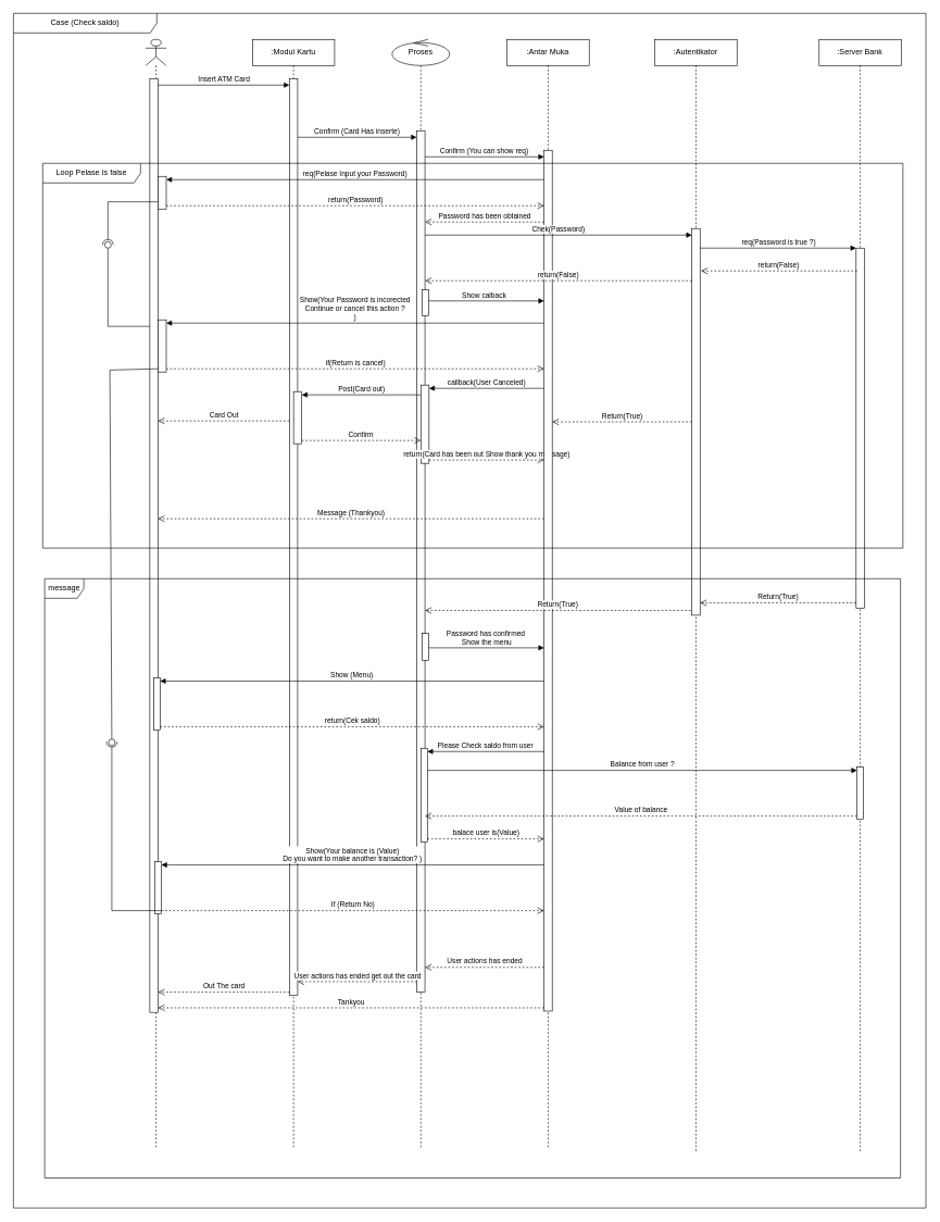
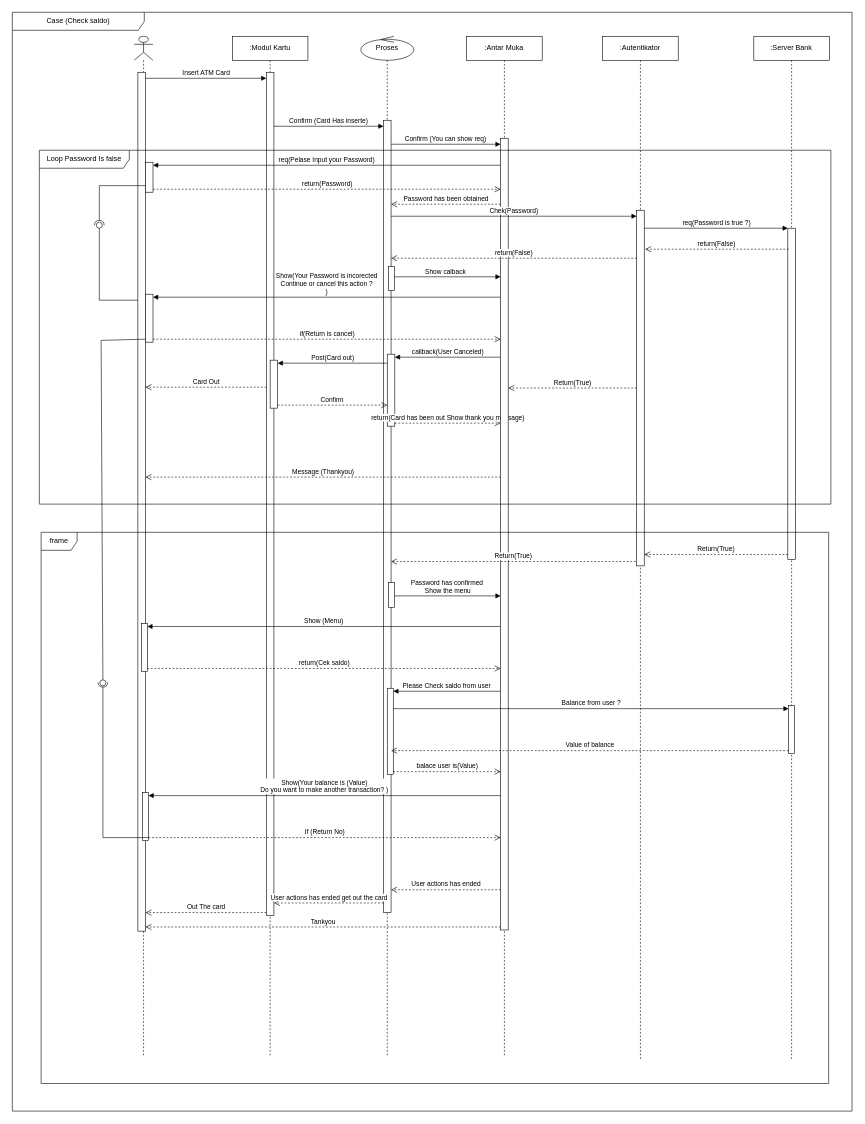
  <mxCell id="0" />
  <mxCell id="1" parent="0" />
  <mxCell id="2" value="" style="group" vertex="1" connectable="0" parent="1"><mxGeometry x="160" y="20" width="1260" height="1832" as="geometry" /></mxCell>
  <mxCell id="3" value="" style="shape=umlLifeline;perimeter=lifelinePerimeter;whiteSpace=wrap;html=1;container=1;dropTarget=0;collapsible=0;recursiveResize=0;outlineConnect=0;portConstraint=eastwest;newEdgeStyle={&quot;curved&quot;:0,&quot;rounded&quot;:0};participant=umlActor;" vertex="1" parent="2"><mxGeometry x="63" y="40" width="31.5" height="1700" as="geometry" /></mxCell>
  <mxCell id="4" value="" style="html=1;points=[[0,0,0,0,5],[0,1,0,0,-5],[1,0,0,0,5],[1,1,0,0,-5]];perimeter=orthogonalPerimeter;outlineConnect=0;targetShapes=umlLifeline;portConstraint=eastwest;newEdgeStyle={&quot;curved&quot;:0,&quot;rounded&quot;:0};" vertex="1" parent="3"><mxGeometry x="6.3" y="60" width="12.6" height="1432" as="geometry" /></mxCell>
  <mxCell id="5" value="" style="html=1;points=[[0,0,0,0,5],[0,1,0,0,-5],[1,0,0,0,5],[1,1,0,0,-5]];perimeter=orthogonalPerimeter;outlineConnect=0;targetShapes=umlLifeline;portConstraint=eastwest;newEdgeStyle={&quot;curved&quot;:0,&quot;rounded&quot;:0};" vertex="1" parent="3"><mxGeometry x="18.9" y="210" width="12.6" height="50" as="geometry" /></mxCell>
  <mxCell id="6" value="" style="html=1;points=[[0,0,0,0,5],[0,1,0,0,-5],[1,0,0,0,5],[1,1,0,0,-5]];perimeter=orthogonalPerimeter;outlineConnect=0;targetShapes=umlLifeline;portConstraint=eastwest;newEdgeStyle={&quot;curved&quot;:0,&quot;rounded&quot;:0};" vertex="1" parent="3"><mxGeometry x="12" y="979" width="10" height="80" as="geometry" /></mxCell>
  <mxCell id="7" value="" style="html=1;points=[[0,0,0,0,5],[0,1,0,0,-5],[1,0,0,0,5],[1,1,0,0,-5]];perimeter=orthogonalPerimeter;outlineConnect=0;targetShapes=umlLifeline;portConstraint=eastwest;newEdgeStyle={&quot;curved&quot;:0,&quot;rounded&quot;:0};" vertex="1" parent="3"><mxGeometry x="14" y="1261" width="10" height="80" as="geometry" /></mxCell>
  <mxCell id="8" value=":Modul Kartu" style="shape=umlLifeline;perimeter=lifelinePerimeter;whiteSpace=wrap;html=1;container=1;dropTarget=0;collapsible=0;recursiveResize=0;outlineConnect=0;portConstraint=eastwest;newEdgeStyle={&quot;curved&quot;:0,&quot;rounded&quot;:0};" vertex="1" parent="2"><mxGeometry x="226.8" y="40" width="126" height="1699" as="geometry" /></mxCell>
  <mxCell id="9" value="" style="html=1;points=[[0,0,0,0,5],[0,1,0,0,-5],[1,0,0,0,5],[1,1,0,0,-5]];perimeter=orthogonalPerimeter;outlineConnect=0;targetShapes=umlLifeline;portConstraint=eastwest;newEdgeStyle={&quot;curved&quot;:0,&quot;rounded&quot;:0};" vertex="1" parent="8"><mxGeometry x="56.7" y="60" width="12.6" height="1406" as="geometry" /></mxCell>
  <mxCell id="10" value="Proses" style="shape=umlLifeline;perimeter=lifelinePerimeter;whiteSpace=wrap;html=1;container=1;dropTarget=0;collapsible=0;recursiveResize=0;outlineConnect=0;portConstraint=eastwest;newEdgeStyle={&quot;curved&quot;:0,&quot;rounded&quot;:0};participant=umlControl;" vertex="1" parent="2"><mxGeometry x="441" y="40" width="88.2" height="1701" as="geometry" /></mxCell>
  <mxCell id="11" value="" style="html=1;points=[[0,0,0,0,5],[0,1,0,0,-5],[1,0,0,0,5],[1,1,0,0,-5]];perimeter=orthogonalPerimeter;outlineConnect=0;targetShapes=umlLifeline;portConstraint=eastwest;newEdgeStyle={&quot;curved&quot;:0,&quot;rounded&quot;:0};" vertex="1" parent="10"><mxGeometry x="37.8" y="140" width="12.6" height="1321" as="geometry" /></mxCell>
  <mxCell id="12" value="" style="html=1;points=[[0,0,0,0,5],[0,1,0,0,-5],[1,0,0,0,5],[1,1,0,0,-5]];perimeter=orthogonalPerimeter;outlineConnect=0;targetShapes=umlLifeline;portConstraint=eastwest;newEdgeStyle={&quot;curved&quot;:0,&quot;rounded&quot;:0};" vertex="1" parent="10"><mxGeometry x="-359.1" y="430" width="12.6" height="80" as="geometry" /></mxCell>
  <mxCell id="13" value="" style="html=1;points=[[0,0,0,0,5],[0,1,0,0,-5],[1,0,0,0,5],[1,1,0,0,-5]];perimeter=orthogonalPerimeter;outlineConnect=0;targetShapes=umlLifeline;portConstraint=eastwest;newEdgeStyle={&quot;curved&quot;:0,&quot;rounded&quot;:0};" vertex="1" parent="10"><mxGeometry x="-151.2" y="540" width="12.6" height="80" as="geometry" /></mxCell>
  <mxCell id="14" value="" style="html=1;points=[[0,0,0,0,5],[0,1,0,0,-5],[1,0,0,0,5],[1,1,0,0,-5]];perimeter=orthogonalPerimeter;outlineConnect=0;targetShapes=umlLifeline;portConstraint=eastwest;newEdgeStyle={&quot;curved&quot;:0,&quot;rounded&quot;:0};" vertex="1" parent="10"><mxGeometry x="44.1" y="530" width="12.6" height="120" as="geometry" /></mxCell>
  <mxCell id="15" value="Show(Your Password is incorected&lt;br&gt;Continue or cancel this action ?&lt;br&gt;)" style="html=1;verticalAlign=bottom;endArrow=block;curved=0;rounded=0;entryX=1;entryY=0;entryDx=0;entryDy=5;" edge="1" target="12" parent="10"><mxGeometry relative="1" as="geometry"><mxPoint x="233.1" y="435" as="sourcePoint" /></mxGeometry></mxCell>
  <mxCell id="16" value="if(Return is cancel)" style="html=1;verticalAlign=bottom;endArrow=open;dashed=1;endSize=8;curved=0;rounded=0;exitX=1;exitY=1;exitDx=0;exitDy=-5;" edge="1" source="12" parent="10"><mxGeometry relative="1" as="geometry"><mxPoint x="233.1" y="505" as="targetPoint" /></mxGeometry></mxCell>
  <mxCell id="17" value="callback(User Canceled)" style="html=1;verticalAlign=bottom;endArrow=block;curved=0;rounded=0;entryX=1;entryY=0;entryDx=0;entryDy=5;" edge="1" target="14" parent="10"><mxGeometry relative="1" as="geometry"><mxPoint x="233.1" y="535" as="sourcePoint" /></mxGeometry></mxCell>
  <mxCell id="18" value="return(Card has been out Show thank you message)" style="html=1;verticalAlign=bottom;endArrow=open;dashed=1;endSize=8;curved=0;rounded=0;exitX=1;exitY=1;exitDx=0;exitDy=-5;" edge="1" source="14" parent="10"><mxGeometry relative="1" as="geometry"><mxPoint x="233.1" y="645" as="targetPoint" /></mxGeometry></mxCell>
  <mxCell id="19" value="Post(Card out)" style="html=1;verticalAlign=bottom;endArrow=block;curved=0;rounded=0;entryX=1;entryY=0;entryDx=0;entryDy=5;" edge="1" target="13" parent="10" source="14"><mxGeometry relative="1" as="geometry"><mxPoint x="-50.4" y="545" as="sourcePoint" /></mxGeometry></mxCell>
  <mxCell id="20" value="Confirm" style="html=1;verticalAlign=bottom;endArrow=open;dashed=1;endSize=8;curved=0;rounded=0;exitX=1;exitY=1;exitDx=0;exitDy=-5;" edge="1" source="13" parent="10" target="14"><mxGeometry relative="1" as="geometry"><mxPoint x="-50.4" y="615" as="targetPoint" /></mxGeometry></mxCell>
  <mxCell id="21" value="Card Out" style="html=1;verticalAlign=bottom;endArrow=open;dashed=1;endSize=8;curved=0;rounded=0;exitX=0;exitY=1;exitDx=0;exitDy=-5;exitPerimeter=0;" edge="1" parent="10"><mxGeometry relative="1" as="geometry"><mxPoint x="-157.5" y="585" as="sourcePoint" /><mxPoint x="-359.1" y="585" as="targetPoint" /></mxGeometry></mxCell>
  <mxCell id="22" value="Message (Thankyou)" style="html=1;verticalAlign=bottom;endArrow=open;dashed=1;endSize=8;curved=0;rounded=0;entryX=1;entryY=1;entryDx=0;entryDy=-5;entryPerimeter=0;" edge="1" parent="10"><mxGeometry x="0.001" relative="1" as="geometry"><mxPoint x="233.1" y="735" as="sourcePoint" /><mxPoint x="-359.1" y="735" as="targetPoint" /><mxPoint as="offset" /></mxGeometry></mxCell>
  <mxCell id="23" value="" style="html=1;points=[[0,0,0,0,5],[0,1,0,0,-5],[1,0,0,0,5],[1,1,0,0,-5]];perimeter=orthogonalPerimeter;outlineConnect=0;targetShapes=umlLifeline;portConstraint=eastwest;newEdgeStyle={&quot;curved&quot;:0,&quot;rounded&quot;:0};" vertex="1" parent="10"><mxGeometry x="44.1" y="1087" width="10" height="144" as="geometry" /></mxCell>
  <mxCell id="24" value=":Antar Muka" style="shape=umlLifeline;perimeter=lifelinePerimeter;whiteSpace=wrap;html=1;container=1;dropTarget=0;collapsible=0;recursiveResize=0;outlineConnect=0;portConstraint=eastwest;newEdgeStyle={&quot;curved&quot;:0,&quot;rounded&quot;:0};" vertex="1" parent="2"><mxGeometry x="617.4" y="40" width="126" height="1699" as="geometry" /></mxCell>
  <mxCell id="25" value="" style="html=1;points=[[0,0,0,0,5],[0,1,0,0,-5],[1,0,0,0,5],[1,1,0,0,-5]];perimeter=orthogonalPerimeter;outlineConnect=0;targetShapes=umlLifeline;portConstraint=eastwest;newEdgeStyle={&quot;curved&quot;:0,&quot;rounded&quot;:0};" vertex="1" parent="24"><mxGeometry x="56.7" y="170" width="12.6" height="1320" as="geometry" /></mxCell>
  <mxCell id="26" value=":Autentikator" style="shape=umlLifeline;perimeter=lifelinePerimeter;whiteSpace=wrap;html=1;container=1;dropTarget=0;collapsible=0;recursiveResize=0;outlineConnect=0;portConstraint=eastwest;newEdgeStyle={&quot;curved&quot;:0,&quot;rounded&quot;:0};" vertex="1" parent="2"><mxGeometry x="844.2" y="40" width="126" height="1705" as="geometry" /></mxCell>
  <mxCell id="27" value="" style="html=1;points=[[0,0,0,0,5],[0,1,0,0,-5],[1,0,0,0,5],[1,1,0,0,-5]];perimeter=orthogonalPerimeter;outlineConnect=0;targetShapes=umlLifeline;portConstraint=eastwest;newEdgeStyle={&quot;curved&quot;:0,&quot;rounded&quot;:0};" vertex="1" parent="26"><mxGeometry x="56.7" y="290" width="12.6" height="593" as="geometry" /></mxCell>
  <mxCell id="28" value=":Server Bank" style="shape=umlLifeline;perimeter=lifelinePerimeter;whiteSpace=wrap;html=1;container=1;dropTarget=0;collapsible=0;recursiveResize=0;outlineConnect=0;portConstraint=eastwest;newEdgeStyle={&quot;curved&quot;:0,&quot;rounded&quot;:0};" vertex="1" parent="2"><mxGeometry x="1096.2" y="40" width="126" height="1707" as="geometry" /></mxCell>
  <mxCell id="29" value="" style="html=1;points=[[0,0,0,0,5],[0,1,0,0,-5],[1,0,0,0,5],[1,1,0,0,-5]];perimeter=orthogonalPerimeter;outlineConnect=0;targetShapes=umlLifeline;portConstraint=eastwest;newEdgeStyle={&quot;curved&quot;:0,&quot;rounded&quot;:0};" vertex="1" parent="28"><mxGeometry x="56.7" y="320" width="12.6" height="552" as="geometry" /></mxCell>
  <mxCell id="30" value="" style="html=1;points=[[0,0,0,0,5],[0,1,0,0,-5],[1,0,0,0,5],[1,1,0,0,-5]];perimeter=orthogonalPerimeter;outlineConnect=0;targetShapes=umlLifeline;portConstraint=eastwest;newEdgeStyle={&quot;curved&quot;:0,&quot;rounded&quot;:0};" vertex="1" parent="28"><mxGeometry x="58" y="1116" width="10" height="80" as="geometry" /></mxCell>
  <mxCell id="31" value="Insert ATM Card" style="html=1;verticalAlign=bottom;endArrow=block;curved=0;rounded=0;" edge="1" target="9" parent="2" source="4"><mxGeometry relative="1" as="geometry"><mxPoint x="81.9" y="110" as="sourcePoint" /><mxPoint x="283.5" y="110" as="targetPoint" /><Array as="points"><mxPoint x="214.2" y="110" /></Array></mxGeometry></mxCell>
  <mxCell id="32" value="Confirm (Card Has inserte)" style="html=1;verticalAlign=bottom;endArrow=block;curved=0;rounded=0;" edge="1" parent="2"><mxGeometry width="80" relative="1" as="geometry"><mxPoint x="296.1" y="190" as="sourcePoint" /><mxPoint x="478.8" y="190" as="targetPoint" /></mxGeometry></mxCell>
  <mxCell id="33" value="Confirm (You can show req)" style="html=1;verticalAlign=bottom;endArrow=block;curved=0;rounded=0;" edge="1" parent="2"><mxGeometry width="80" relative="1" as="geometry"><mxPoint x="491.4" y="220" as="sourcePoint" /><mxPoint x="674.1" y="220" as="targetPoint" /></mxGeometry></mxCell>
  <mxCell id="34" value="req(Pelase Input your Password)" style="html=1;verticalAlign=bottom;endArrow=block;curved=0;rounded=0;entryX=1;entryY=0;entryDx=0;entryDy=5;" edge="1" target="5" parent="2" source="25"><mxGeometry relative="1" as="geometry"><mxPoint x="182.7" y="205" as="sourcePoint" /></mxGeometry></mxCell>
  <mxCell id="35" value="return(Password)" style="html=1;verticalAlign=bottom;endArrow=open;dashed=1;endSize=8;curved=0;rounded=0;exitX=1;exitY=1;exitDx=0;exitDy=-5;" edge="1" source="5" parent="2" target="25"><mxGeometry relative="1" as="geometry"><mxPoint x="182.7" y="275" as="targetPoint" /></mxGeometry></mxCell>
  <mxCell id="36" value="Chek(Password)" style="html=1;verticalAlign=bottom;endArrow=block;curved=0;rounded=0;" edge="1" parent="2" source="11" target="27"><mxGeometry width="80" relative="1" as="geometry"><mxPoint x="579.6" y="300" as="sourcePoint" /><mxPoint x="680.4" y="300" as="targetPoint" /><Array as="points"><mxPoint x="743.4" y="340" /></Array></mxGeometry></mxCell>
  <mxCell id="37" value="req(Password is true ?)" style="html=1;verticalAlign=bottom;endArrow=block;curved=0;rounded=0;" edge="1" parent="2" target="29"><mxGeometry width="80" relative="1" as="geometry"><mxPoint x="913.5" y="360" as="sourcePoint" /><mxPoint x="1152.9" y="360" as="targetPoint" /></mxGeometry></mxCell>
  <mxCell id="38" value="return(False)" style="html=1;verticalAlign=bottom;endArrow=open;dashed=1;endSize=8;curved=0;rounded=0;" edge="1" parent="2"><mxGeometry relative="1" as="geometry"><mxPoint x="1154.4" y="395" as="sourcePoint" /><mxPoint x="915" y="395" as="targetPoint" /><Array as="points"><mxPoint x="1097.7" y="395" /></Array></mxGeometry></mxCell>
  <mxCell id="39" value="return(False)" style="html=1;verticalAlign=bottom;endArrow=open;dashed=1;endSize=8;curved=0;rounded=0;" edge="1" parent="2" source="27" target="11"><mxGeometry relative="1" as="geometry"><mxPoint x="869.4" y="445" as="sourcePoint" /><mxPoint x="500" y="410" as="targetPoint" /><Array as="points"><mxPoint x="800" y="410" /></Array></mxGeometry></mxCell>
  <mxCell id="40" value="Case (Check saldo)" style="shape=umlFrame;whiteSpace=wrap;html=1;pointerEvents=0;width=220;height=30;" vertex="1" parent="2"><mxGeometry x="-140" width="1400" height="1832" as="geometry" /></mxCell>
- <mxCell id="41" value="Loop Pelase Is false" style="shape=umlFrame;whiteSpace=wrap;html=1;pointerEvents=0;width=150;height=30;" vertex="1" parent="2"><mxGeometry x="-95" y="230" width="1319.67" height="590" as="geometry" /></mxCell>
+ <mxCell id="41" value="Loop Password Is false" style="shape=umlFrame;whiteSpace=wrap;html=1;pointerEvents=0;width=150;height=30;" vertex="1" parent="2"><mxGeometry x="-95" y="230" width="1319.67" height="590" as="geometry" /></mxCell>
  <mxCell id="42" value="Show calback" style="html=1;verticalAlign=bottom;endArrow=block;curved=0;rounded=0;" edge="1" parent="2"><mxGeometry width="80" relative="1" as="geometry"><mxPoint x="491.4" y="441" as="sourcePoint" /><mxPoint x="674.1" y="441" as="targetPoint" /></mxGeometry></mxCell>
  <mxCell id="43" value="Password has been obtained" style="html=1;verticalAlign=bottom;endArrow=open;dashed=1;endSize=8;curved=0;rounded=0;" edge="1" parent="2"><mxGeometry relative="1" as="geometry"><mxPoint x="674.1" y="320" as="sourcePoint" /><mxPoint x="491.4" y="320" as="targetPoint" /></mxGeometry></mxCell>
  <mxCell id="44" value="" style="rounded=0;orthogonalLoop=1;jettySize=auto;html=1;endArrow=halfCircle;endFill=0;endSize=6;strokeWidth=1;sketch=0;" edge="1" parent="2" source="5"><mxGeometry relative="1" as="geometry"><mxPoint x="85.9" y="289" as="sourcePoint" /><mxPoint x="5" y="355" as="targetPoint" /><Array as="points"><mxPoint x="5" y="289" /></Array></mxGeometry></mxCell>
  <mxCell id="45" value="" style="rounded=0;orthogonalLoop=1;jettySize=auto;html=1;endArrow=oval;endFill=0;sketch=0;sourcePerimeterSpacing=0;targetPerimeterSpacing=0;endSize=10;" edge="1" parent="2" source="4"><mxGeometry relative="1" as="geometry"><mxPoint x="181" y="429.69" as="sourcePoint" /><mxPoint x="5" y="355" as="targetPoint" /><Array as="points"><mxPoint x="5" y="480" /></Array></mxGeometry></mxCell>
  <mxCell id="46" value="" style="ellipse;whiteSpace=wrap;html=1;align=center;aspect=fixed;fillColor=none;strokeColor=none;resizable=0;perimeter=centerPerimeter;rotatable=0;allowArrows=0;points=[];outlineConnect=1;" vertex="1" parent="2"><mxGeometry x="258" y="333" width="10" height="10" as="geometry" /></mxCell>
- <mxCell id="47" value="message" style="shape=umlFrame;whiteSpace=wrap;html=1;pointerEvents=0;" vertex="1" parent="2"><mxGeometry x="-92" y="867" width="1313" height="919" as="geometry" /></mxCell>
+ <mxCell id="47" value="frame" style="shape=umlFrame;whiteSpace=wrap;html=1;pointerEvents=0;" vertex="1" parent="2"><mxGeometry x="-92" y="867" width="1313" height="919" as="geometry" /></mxCell>
  <mxCell id="48" value="Return(True)" style="html=1;verticalAlign=bottom;endArrow=open;dashed=1;endSize=8;curved=0;rounded=0;" edge="1" parent="2"><mxGeometry relative="1" as="geometry"><mxPoint x="1152.9" y="904" as="sourcePoint" /><mxPoint x="913.5" y="904" as="targetPoint" /></mxGeometry></mxCell>
  <mxCell id="49" value="Return(True)" style="html=1;verticalAlign=bottom;endArrow=open;dashed=1;endSize=8;curved=0;rounded=0;" edge="1" parent="2" source="27" target="25"><mxGeometry relative="1" as="geometry"><mxPoint x="1162.9" y="914" as="sourcePoint" /><mxPoint x="778" y="975" as="targetPoint" /></mxGeometry></mxCell>
  <mxCell id="50" value="Return(True)" style="html=1;verticalAlign=bottom;endArrow=open;dashed=1;endSize=8;curved=0;rounded=0;" edge="1" parent="2" target="11"><mxGeometry relative="1" as="geometry"><mxPoint x="899.3" y="915.7" as="sourcePoint" /><mxPoint x="685.3" y="915.7" as="targetPoint" /></mxGeometry></mxCell>
  <mxCell id="51" value="Password has confirmed&amp;nbsp;&lt;br&gt;Show the menu" style="html=1;verticalAlign=bottom;endArrow=block;curved=0;rounded=0;" edge="1" parent="2" source="60"><mxGeometry width="80" relative="1" as="geometry"><mxPoint x="491.4" y="973" as="sourcePoint" /><mxPoint x="674.1" y="973" as="targetPoint" /></mxGeometry></mxCell>
  <mxCell id="52" value="Show (Menu)" style="html=1;verticalAlign=bottom;endArrow=block;curved=0;rounded=0;entryX=1;entryY=0;entryDx=0;entryDy=5;" edge="1" target="6" parent="2" source="25"><mxGeometry relative="1" as="geometry"><mxPoint x="155" y="1024" as="sourcePoint" /></mxGeometry></mxCell>
  <mxCell id="53" value="return(Cek saldo)" style="html=1;verticalAlign=bottom;endArrow=open;dashed=1;endSize=8;curved=0;rounded=0;exitX=1;exitY=1;exitDx=0;exitDy=-5;" edge="1" source="6" parent="2" target="25"><mxGeometry relative="1" as="geometry"><mxPoint x="155" y="1094" as="targetPoint" /></mxGeometry></mxCell>
  <mxCell id="54" value="Balance from user ?" style="html=1;verticalAlign=bottom;endArrow=block;curved=0;rounded=0;entryX=0;entryY=0;entryDx=0;entryDy=5;" edge="1" target="30" parent="2" source="23"><mxGeometry relative="1" as="geometry"><mxPoint x="831" y="1168" as="sourcePoint" /></mxGeometry></mxCell>
  <mxCell id="55" value="Value of balance" style="html=1;verticalAlign=bottom;endArrow=open;dashed=1;endSize=8;curved=0;rounded=0;exitX=0;exitY=1;exitDx=0;exitDy=-5;" edge="1" source="30" parent="2" target="11"><mxGeometry relative="1" as="geometry"><mxPoint x="831" y="1238" as="targetPoint" /></mxGeometry></mxCell>
  <mxCell id="56" value="Please Check saldo from user" style="html=1;verticalAlign=bottom;endArrow=block;curved=0;rounded=0;entryX=1;entryY=0;entryDx=0;entryDy=5;" edge="1" target="23" parent="2" source="25"><mxGeometry relative="1" as="geometry"><mxPoint x="565.1" y="1132" as="sourcePoint" /></mxGeometry></mxCell>
  <mxCell id="57" value="balace user is(Value)" style="html=1;verticalAlign=bottom;endArrow=open;dashed=1;endSize=8;curved=0;rounded=0;exitX=1;exitY=1;exitDx=0;exitDy=-5;" edge="1" source="23" parent="2" target="25"><mxGeometry relative="1" as="geometry"><mxPoint x="565.1" y="1202" as="targetPoint" /></mxGeometry></mxCell>
  <mxCell id="58" value="Show(Your balance is (Value)&lt;br&gt;Do you want to make another transaction? )" style="html=1;verticalAlign=bottom;endArrow=block;curved=0;rounded=0;entryX=1;entryY=0;entryDx=0;entryDy=5;" edge="1" target="7" parent="2" source="25"><mxGeometry relative="1" as="geometry"><mxPoint x="155" y="1351" as="sourcePoint" /></mxGeometry></mxCell>
  <mxCell id="59" value="If (Return No)" style="html=1;verticalAlign=bottom;endArrow=open;dashed=1;endSize=8;curved=0;rounded=0;exitX=1;exitY=1;exitDx=0;exitDy=-5;" edge="1" source="7" parent="2" target="25"><mxGeometry relative="1" as="geometry"><mxPoint x="155" y="1421" as="targetPoint" /></mxGeometry></mxCell>
  <mxCell id="60" value="" style="html=1;points=[[0,0,0,0,5],[0,1,0,0,-5],[1,0,0,0,5],[1,1,0,0,-5]];perimeter=orthogonalPerimeter;outlineConnect=0;targetShapes=umlLifeline;portConstraint=eastwest;newEdgeStyle={&quot;curved&quot;:0,&quot;rounded&quot;:0};" vertex="1" parent="2"><mxGeometry x="487" y="951" width="10" height="41" as="geometry" /></mxCell>
  <mxCell id="61" value="" style="html=1;points=[[0,0,0,0,5],[0,1,0,0,-5],[1,0,0,0,5],[1,1,0,0,-5]];perimeter=orthogonalPerimeter;outlineConnect=0;targetShapes=umlLifeline;portConstraint=eastwest;newEdgeStyle={&quot;curved&quot;:0,&quot;rounded&quot;:0};" vertex="1" parent="2"><mxGeometry x="487" y="424" width="10" height="40" as="geometry" /></mxCell>
  <mxCell id="62" value="User actions has ended" style="html=1;verticalAlign=bottom;endArrow=open;dashed=1;endSize=8;curved=0;rounded=0;" edge="1" parent="2"><mxGeometry relative="1" as="geometry"><mxPoint x="674.1" y="1463" as="sourcePoint" /><mxPoint x="491.4" y="1463" as="targetPoint" /></mxGeometry></mxCell>
  <mxCell id="63" value="Tankyou" style="html=1;verticalAlign=bottom;endArrow=open;dashed=1;endSize=8;curved=0;rounded=0;" edge="1" parent="2"><mxGeometry relative="1" as="geometry"><mxPoint x="674.1" y="1525" as="sourcePoint" /><mxPoint x="81.9" y="1525" as="targetPoint" /></mxGeometry></mxCell>
  <mxCell id="64" value="User actions has ended get out the card" style="html=1;verticalAlign=bottom;endArrow=open;dashed=1;endSize=8;curved=0;rounded=0;" edge="1" parent="2"><mxGeometry relative="1" as="geometry"><mxPoint x="478.8" y="1485" as="sourcePoint" /><mxPoint x="296.1" y="1485" as="targetPoint" /></mxGeometry></mxCell>
  <mxCell id="65" value="Out The card" style="html=1;verticalAlign=bottom;endArrow=open;dashed=1;endSize=8;curved=0;rounded=0;exitX=0;exitY=1;exitDx=0;exitDy=-5;exitPerimeter=0;" edge="1" parent="2" source="9" target="4"><mxGeometry relative="1" as="geometry"><mxPoint x="374" y="1451" as="sourcePoint" /><mxPoint x="294" y="1451" as="targetPoint" /></mxGeometry></mxCell>
  <mxCell id="66" value="" style="rounded=0;orthogonalLoop=1;jettySize=auto;html=1;endArrow=halfCircle;endFill=0;endSize=6;strokeWidth=1;sketch=0;exitX=1;exitY=1;exitDx=0;exitDy=-5;exitPerimeter=0;" edge="1" parent="2" source="7"><mxGeometry relative="1" as="geometry"><mxPoint x="220" y="1040" as="sourcePoint" /><mxPoint x="11" y="1117" as="targetPoint" /><Array as="points"><mxPoint x="11" y="1376" /></Array></mxGeometry></mxCell>
  <mxCell id="67" value="" style="rounded=0;orthogonalLoop=1;jettySize=auto;html=1;endArrow=oval;endFill=0;sketch=0;sourcePerimeterSpacing=0;targetPerimeterSpacing=0;endSize=10;exitX=0;exitY=1;exitDx=0;exitDy=-5;exitPerimeter=0;" edge="1" parent="2" source="12"><mxGeometry relative="1" as="geometry"><mxPoint x="80.9" y="551" as="sourcePoint" /><mxPoint x="11" y="1118" as="targetPoint" /><Array as="points"><mxPoint x="8" y="547" /></Array></mxGeometry></mxCell>
  <mxCell id="68" value="" style="ellipse;whiteSpace=wrap;html=1;align=center;aspect=fixed;fillColor=none;strokeColor=none;resizable=0;perimeter=centerPerimeter;rotatable=0;allowArrows=0;points=[];outlineConnect=1;" vertex="1" parent="1"><mxGeometry x="551" y="1489" width="10" height="10" as="geometry" /></mxCell>
